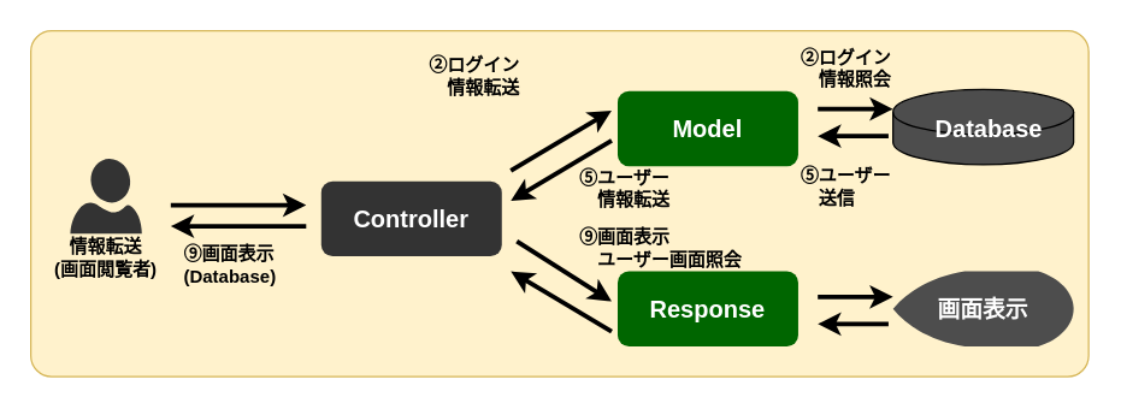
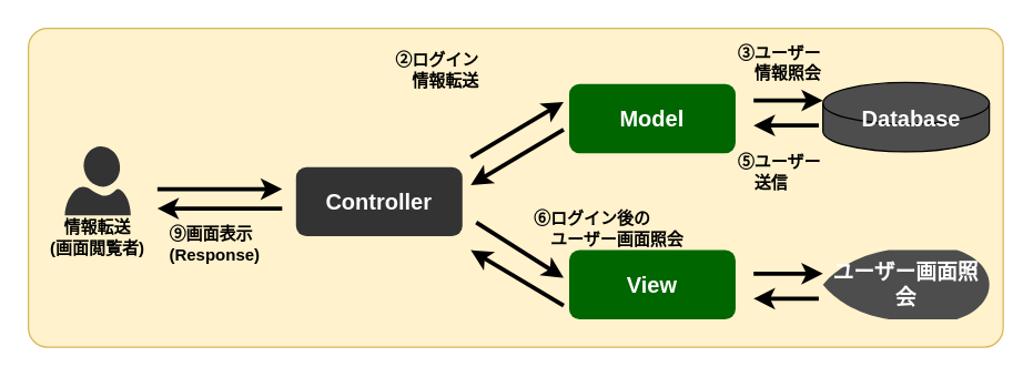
  <mxCell id="0" />
  <mxCell id="1" parent="0" />
  <mxCell id="2" value="" style="rounded=1;whiteSpace=wrap;html=1;arcSize=6;fillColor=#fff2cc;strokeColor=#d6b656;" vertex="1" parent="1"><mxGeometry x="20" y="20" width="703" height="230" as="geometry" /></mxCell>
  <mxCell id="3" value="" style="shape=cylinder3;whiteSpace=wrap;html=1;boundedLbl=1;backgroundOutline=1;size=15;fontSize=14;fontStyle=1;fontColor=#FFFFFF;fillColor=#4D4D4D;strokeColor=default;" parent="1" vertex="1"><mxGeometry x="593" y="59" width="120" height="50" as="geometry" /></mxCell>
  <mxCell id="4" value="Model" style="rounded=1;whiteSpace=wrap;html=1;strokeColor=none;fillColor=#006600;fontColor=#FFFFFF;fontSize=16;fontStyle=1" parent="1" vertex="1"><mxGeometry x="410" y="60" width="120" height="50" as="geometry" /></mxCell>
  <mxCell id="5" value="Controller" style="rounded=1;whiteSpace=wrap;html=1;strokeColor=none;fillColor=#333333;fontColor=#FFFFFF;fontSize=16;fontStyle=1;" parent="1" vertex="1"><mxGeometry x="213" y="120" width="120" height="50" as="geometry" /></mxCell>
- <mxCell id="6" value="Response" style="rounded=1;whiteSpace=wrap;html=1;strokeColor=none;fillColor=#006600;fontColor=#FFFFFF;fontSize=16;fontStyle=1" parent="1" vertex="1"><mxGeometry x="410" y="180" width="120" height="50" as="geometry" /></mxCell>
+ <mxCell id="6" value="View" style="rounded=1;whiteSpace=wrap;html=1;strokeColor=none;fillColor=#006600;fontColor=#FFFFFF;fontSize=16;fontStyle=1" parent="1" vertex="1"><mxGeometry x="410" y="180" width="120" height="50" as="geometry" /></mxCell>
  <mxCell id="7" value="" style="verticalLabelPosition=bottom;html=1;verticalAlign=top;align=center;strokeColor=none;fillColor=#333333;shape=mxgraph.azure.user;" parent="1" vertex="1"><mxGeometry x="46.25" y="105" width="47.5" height="50" as="geometry" /></mxCell>
  <mxCell id="8" value="" style="endArrow=classic;html=1;rounded=0;strokeWidth=3;" parent="1" edge="1"><mxGeometry width="50" height="50" relative="1" as="geometry"><mxPoint x="113" y="136" as="sourcePoint" /><mxPoint x="203" y="136" as="targetPoint" /></mxGeometry></mxCell>
- <mxCell id="9" value="⑨画面表示&lt;br&gt;(Database)" style="text;html=1;strokeColor=none;fillColor=none;align=left;verticalAlign=middle;whiteSpace=wrap;rounded=0;fontSize=12;fontStyle=1" parent="1" vertex="1"><mxGeometry x="120" y="159" width="77" height="33" as="geometry" /></mxCell>
+ <mxCell id="9" value="⑨画面表示&lt;br&gt;(Response)" style="text;html=1;strokeColor=none;fillColor=none;align=left;verticalAlign=middle;whiteSpace=wrap;rounded=0;fontSize=12;fontStyle=1" parent="1" vertex="1"><mxGeometry x="120" y="159" width="77" height="33" as="geometry" /></mxCell>
  <mxCell id="10" value="" style="endArrow=classic;html=1;rounded=0;strokeWidth=3;" parent="1" edge="1"><mxGeometry width="50" height="50" relative="1" as="geometry"><mxPoint x="203" y="150" as="sourcePoint" /><mxPoint x="113" y="150" as="targetPoint" /></mxGeometry></mxCell>
  <mxCell id="11" value="" style="endArrow=classic;html=1;rounded=0;entryX=0;entryY=0.25;entryDx=0;entryDy=0;strokeWidth=3;" parent="1" edge="1"><mxGeometry width="50" height="50" relative="1" as="geometry"><mxPoint x="339" y="113" as="sourcePoint" /><mxPoint x="406" y="73" as="targetPoint" /></mxGeometry></mxCell>
  <mxCell id="12" value="" style="endArrow=classic;html=1;rounded=0;strokeWidth=3;exitX=0;exitY=0.75;exitDx=0;exitDy=0;" parent="1" edge="1"><mxGeometry width="50" height="50" relative="1" as="geometry"><mxPoint x="406" y="93" as="sourcePoint" /><mxPoint x="339" y="133" as="targetPoint" /></mxGeometry></mxCell>
  <mxCell id="13" value="" style="endArrow=classic;html=1;rounded=0;entryX=0;entryY=0.25;entryDx=0;entryDy=0;strokeWidth=3;" parent="1" edge="1"><mxGeometry width="50" height="50" relative="1" as="geometry"><mxPoint x="343" y="160" as="sourcePoint" /><mxPoint x="406" y="200" as="targetPoint" /></mxGeometry></mxCell>
  <mxCell id="14" value="" style="endArrow=classic;html=1;rounded=0;strokeWidth=3;exitX=0;exitY=0.75;exitDx=0;exitDy=0;" parent="1" edge="1"><mxGeometry width="50" height="50" relative="1" as="geometry"><mxPoint x="406" y="220" as="sourcePoint" /><mxPoint x="339" y="180" as="targetPoint" /></mxGeometry></mxCell>
  <mxCell id="15" value="" style="endArrow=classic;html=1;rounded=0;strokeWidth=3;" parent="1" edge="1"><mxGeometry width="50" height="50" relative="1" as="geometry"><mxPoint x="543" y="72" as="sourcePoint" /><mxPoint x="593" y="72" as="targetPoint" /></mxGeometry></mxCell>
  <mxCell id="16" value="" style="endArrow=classic;html=1;rounded=0;strokeWidth=3;exitX=0;exitY=0.75;exitDx=0;exitDy=0;" parent="1" edge="1"><mxGeometry width="50" height="50" relative="1" as="geometry"><mxPoint x="590" y="90" as="sourcePoint" /><mxPoint x="543" y="90" as="targetPoint" /></mxGeometry></mxCell>
  <mxCell id="17" value="" style="endArrow=classic;html=1;rounded=0;strokeWidth=3;" parent="1" edge="1"><mxGeometry width="50" height="50" relative="1" as="geometry"><mxPoint x="543" y="197" as="sourcePoint" /><mxPoint x="593" y="197" as="targetPoint" /></mxGeometry></mxCell>
  <mxCell id="18" value="" style="endArrow=classic;html=1;rounded=0;strokeWidth=3;exitX=0;exitY=0.75;exitDx=0;exitDy=0;" parent="1" edge="1"><mxGeometry width="50" height="50" relative="1" as="geometry"><mxPoint x="590" y="215" as="sourcePoint" /><mxPoint x="543" y="215" as="targetPoint" /></mxGeometry></mxCell>
  <mxCell id="19" value="情報転送&lt;br&gt;(画面閲覧者)" style="text;html=1;strokeColor=none;fillColor=none;align=center;verticalAlign=middle;whiteSpace=wrap;rounded=0;fontSize=12;fontStyle=1" parent="1" vertex="1"><mxGeometry x="20" y="156" width="100" height="30" as="geometry" /></mxCell>
  <mxCell id="20" value="②ログイン&lt;br&gt;　情報転送" style="text;html=1;strokeColor=none;fillColor=none;align=left;verticalAlign=middle;whiteSpace=wrap;rounded=0;fontSize=12;fontStyle=1" parent="1" vertex="1"><mxGeometry x="283" y="35" width="100" height="30" as="geometry" /></mxCell>
- <mxCell id="21" value="⑤ユーザー&lt;br&gt;　情報転送" style="text;html=1;strokeColor=none;fillColor=none;align=left;verticalAlign=middle;whiteSpace=wrap;rounded=0;fontSize=12;fontStyle=1" parent="1" vertex="1"><mxGeometry x="383" y="110" width="90" height="30" as="geometry" /></mxCell>
- <mxCell id="22" value="②ログイン&lt;br&gt;　情報照会" style="text;html=1;strokeColor=none;fillColor=none;align=left;verticalAlign=middle;whiteSpace=wrap;rounded=0;fontSize=12;fontStyle=1" parent="1" vertex="1"><mxGeometry x="530" y="30" width="83" height="30" as="geometry" /></mxCell>
+ <mxCell id="22" value="③ユーザー&lt;br&gt;　情報照会" style="text;html=1;strokeColor=none;fillColor=none;align=left;verticalAlign=middle;whiteSpace=wrap;rounded=0;fontSize=12;fontStyle=1" parent="1" vertex="1"><mxGeometry x="530" y="30" width="83" height="30" as="geometry" /></mxCell>
  <mxCell id="23" value="⑤ユーザー&lt;br&gt;　送信" style="text;html=1;strokeColor=none;fillColor=none;align=left;verticalAlign=middle;whiteSpace=wrap;rounded=0;fontSize=12;fontStyle=1" parent="1" vertex="1"><mxGeometry x="530" y="109" width="83" height="30" as="geometry" /></mxCell>
- <mxCell id="24" value="⑨画面表示&lt;br&gt;　ユーザー画面照会" style="text;html=1;strokeColor=none;fillColor=none;align=left;verticalAlign=middle;whiteSpace=wrap;rounded=0;fontSize=12;fontStyle=1" parent="1" vertex="1"><mxGeometry x="383" y="150" width="110" height="30" as="geometry" /></mxCell>
+ <mxCell id="24" value="⑥ログイン後の&lt;br&gt;　ユーザー画面照会" style="text;html=1;strokeColor=none;fillColor=none;align=left;verticalAlign=middle;whiteSpace=wrap;rounded=0;fontSize=12;fontStyle=1" parent="1" vertex="1"><mxGeometry x="383" y="150" width="110" height="30" as="geometry" /></mxCell>
  <mxCell id="25" value="Database" style="text;html=1;strokeColor=none;fillColor=none;align=center;verticalAlign=middle;whiteSpace=wrap;rounded=0;fontStyle=1;fontColor=#FFFFFF;fontSize=16;" parent="1" vertex="1"><mxGeometry x="614" y="70" width="86" height="30" as="geometry" /></mxCell>
- <mxCell id="26" value="画面表示" style="strokeWidth=2;html=1;shape=mxgraph.flowchart.display;whiteSpace=wrap;fillColor=#4D4D4D;strokeColor=none;fontColor=#FFFFFF;fontStyle=1;fontSize=15;" parent="1" vertex="1"><mxGeometry x="593" y="180" width="120" height="50" as="geometry" /></mxCell>
+ <mxCell id="26" value="ユーザー画面照会" style="strokeWidth=2;html=1;shape=mxgraph.flowchart.display;whiteSpace=wrap;fillColor=#4D4D4D;strokeColor=none;fontColor=#FFFFFF;fontStyle=1;fontSize=15;" parent="1" vertex="1"><mxGeometry x="593" y="180" width="120" height="50" as="geometry" /></mxCell>
